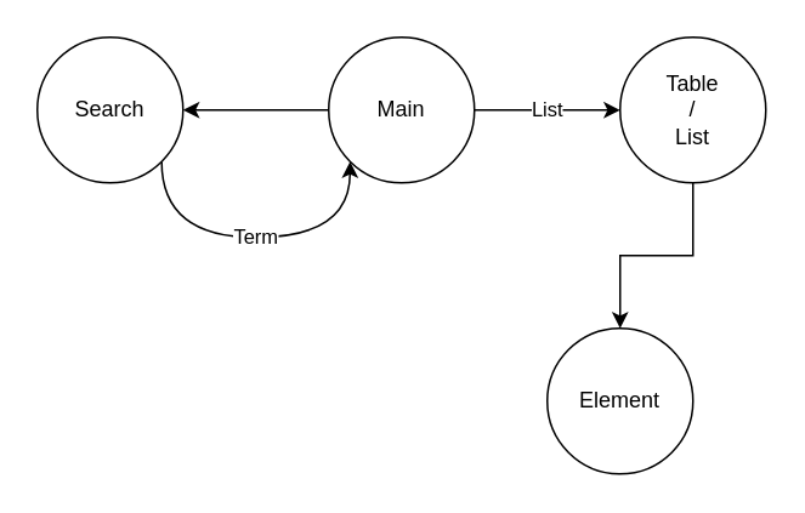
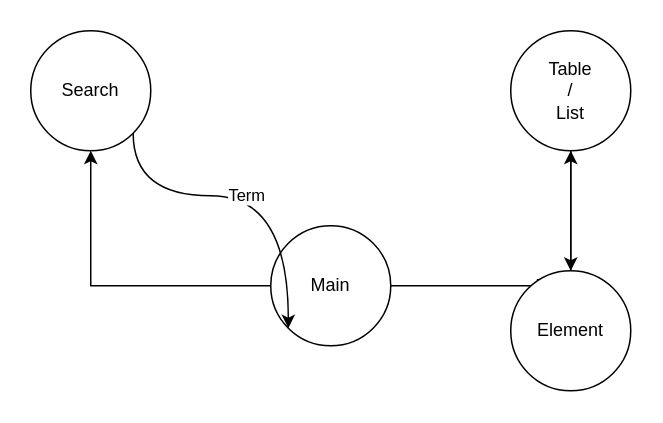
  <mxCell id="0" />
  <mxCell id="1" parent="0" />
  <mxCell id="2" value="" style="edgeStyle=orthogonalEdgeStyle;rounded=0;orthogonalLoop=1;jettySize=auto;html=1;" edge="1" parent="1" source="4" target="6"><mxGeometry relative="1" as="geometry" /></mxCell>
  <mxCell id="3" value="List" style="edgeStyle=orthogonalEdgeStyle;rounded=0;orthogonalLoop=1;jettySize=auto;html=1;" edge="1" parent="1" source="4" target="8"><mxGeometry relative="1" as="geometry" /></mxCell>
- <mxCell id="4" value="Main" style="ellipse;whiteSpace=wrap;html=1;" vertex="1" parent="1"><mxGeometry x="180" y="20" width="80" height="80" as="geometry" /></mxCell>
+ <mxCell id="4" value="Main" style="ellipse;whiteSpace=wrap;html=1;" vertex="1" parent="1"><mxGeometry x="180" y="150" width="80" height="80" as="geometry" /></mxCell>
  <mxCell id="5" value="Term" style="edgeStyle=orthogonalEdgeStyle;rounded=0;orthogonalLoop=1;jettySize=auto;html=1;exitX=1;exitY=1;exitDx=0;exitDy=0;entryX=0;entryY=1;entryDx=0;entryDy=0;curved=1;" edge="1" parent="1" source="6" target="4"><mxGeometry relative="1" as="geometry"><Array as="points"><mxPoint x="88" y="130" /><mxPoint x="192" y="130" /></Array></mxGeometry></mxCell>
  <mxCell id="6" value="Search" style="ellipse;whiteSpace=wrap;html=1;" vertex="1" parent="1"><mxGeometry x="20" y="20" width="80" height="80" as="geometry" /></mxCell>
  <mxCell id="7" value="" style="edgeStyle=orthogonalEdgeStyle;rounded=0;orthogonalLoop=1;jettySize=auto;html=1;" edge="1" parent="1" source="8" target="9"><mxGeometry relative="1" as="geometry" /></mxCell>
  <mxCell id="8" value="Table &lt;br&gt;/&lt;br&gt;List" style="ellipse;whiteSpace=wrap;html=1;" vertex="1" parent="1"><mxGeometry x="340" y="20" width="80" height="80" as="geometry" /></mxCell>
- <mxCell id="9" value="Element" style="ellipse;whiteSpace=wrap;html=1;" vertex="1" parent="1"><mxGeometry x="300" y="180" width="80" height="80" as="geometry" /></mxCell>
+ <mxCell id="9" value="Element" style="ellipse;whiteSpace=wrap;html=1;" vertex="1" parent="1"><mxGeometry x="340" y="180" width="80" height="80" as="geometry" /></mxCell>
